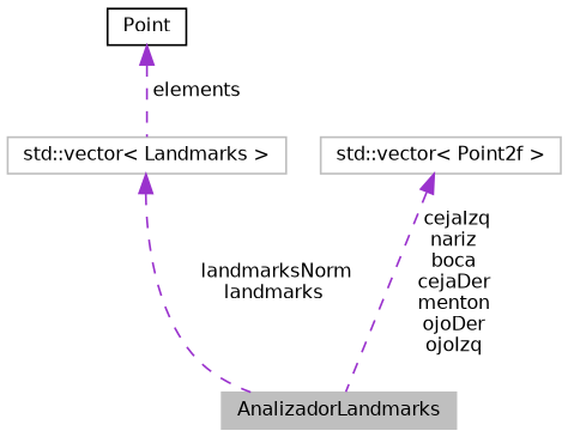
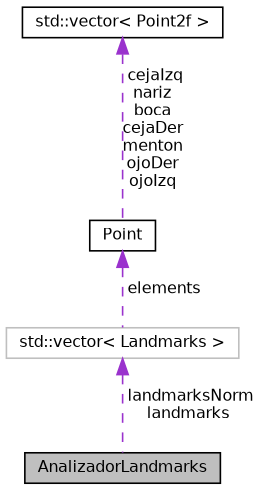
  digraph {
    node [color=black fillcolor=white fontname=Helvetica fontsize=10 shape=record style=filled]
    edge [color=darkorchid3 dir=back fontname=Helvetica fontsize=10 labelfontname=Helvetica labelfontsize=10 style=dashed]
-   n1 [color=grey75 fillcolor=grey75 fontcolor=black height=0.2 label=AnalizadorLandmarks width=0.4]
+   n1 [fillcolor=grey75 fontcolor=black height=0.2 label=AnalizadorLandmarks width=0.4]
    n2 [color=grey75 height=0.2 label="std::vector\< Landmarks \>" width=0.4]
    n3 [height=0.2 label=Point width=0.4]
-   n4 [color=grey75 height=0.2 label="std::vector\< Point2f \>" width=0.4]
+   n4 [height=0.2 label="std::vector\< Point2f \>" width=0.4]
    n2 -> n1 [label=" landmarksNorm\nlandmarks"]
    n3 -> n2 [label=" elements"]
-   n4 -> n1 [label=" cejaIzq\nnariz\nboca\ncejaDer\nmenton\nojoDer\nojoIzq"]
+   n4 -> n3 [label=" cejaIzq\nnariz\nboca\ncejaDer\nmenton\nojoDer\nojoIzq"]
  }
